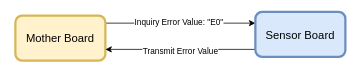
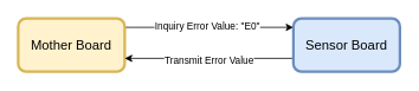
  <mxCell id="0" />
  <mxCell id="1" parent="0" />
  <mxCell id="2" value="" style="edgeStyle=orthogonalEdgeStyle;rounded=0;orthogonalLoop=1;jettySize=auto;html=1;" edge="1" parent="1" source="4" target="7"><mxGeometry relative="1" as="geometry"><Array as="points"><mxPoint x="150" y="30" /><mxPoint x="150" y="30" /></Array></mxGeometry></mxCell>
  <mxCell id="3" value="Inquiry Error Value: &quot;E0&quot;" style="edgeLabel;html=1;align=center;verticalAlign=middle;resizable=0;points=[];" connectable="0" vertex="1" parent="2"><mxGeometry x="-0.029" y="2" relative="1" as="geometry"><mxPoint as="offset" /></mxGeometry></mxCell>
  <mxCell id="4" value="&lt;font style=&quot;font-size: 15px;&quot;&gt;Mother Board&lt;/font&gt;" style="rounded=1;whiteSpace=wrap;html=1;strokeWidth=3;fillColor=#fff2cc;strokeColor=#d6b656;" vertex="1" parent="1"><mxGeometry x="20" y="20" width="120" height="60" as="geometry" /></mxCell>
  <mxCell id="5" style="edgeStyle=orthogonalEdgeStyle;rounded=0;orthogonalLoop=1;jettySize=auto;html=1;entryX=1;entryY=0.75;entryDx=0;entryDy=0;" edge="1" parent="1" source="7" target="4"><mxGeometry relative="1" as="geometry"><Array as="points"><mxPoint x="250" y="65" /><mxPoint x="250" y="65" /></Array></mxGeometry></mxCell>
  <mxCell id="6" value="Transmit Error Value" style="edgeLabel;html=1;align=center;verticalAlign=middle;resizable=0;points=[];" connectable="0" vertex="1" parent="5"><mxGeometry x="0.007" y="1" relative="1" as="geometry"><mxPoint as="offset" /></mxGeometry></mxCell>
- <mxCell id="7" value="&lt;font style=&quot;font-size: 15px;&quot;&gt;Sensor Board&lt;/font&gt;" style="rounded=1;whiteSpace=wrap;html=1;strokeWidth=3;fillColor=#dae8fc;strokeColor=#6c8ebf;" vertex="1" parent="1"><mxGeometry x="340" y="15" width="120" height="60" as="geometry" /></mxCell>
+ <mxCell id="7" value="&lt;font style=&quot;font-size: 15px;&quot;&gt;Sensor Board&lt;/font&gt;" style="rounded=1;whiteSpace=wrap;html=1;strokeWidth=3;fillColor=#dae8fc;strokeColor=#6c8ebf;" vertex="1" parent="1"><mxGeometry x="330" y="20" width="120" height="60" as="geometry" /></mxCell>
